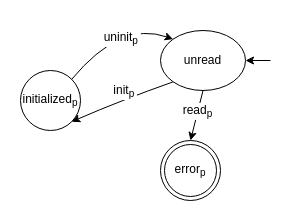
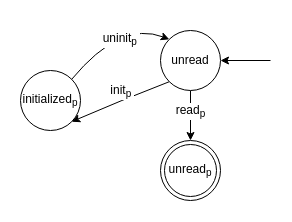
  <mxCell id="0" />
  <mxCell id="1" parent="0" />
  <mxCell id="2" value="initialized&lt;sub&gt;p&lt;/sub&gt;" style="ellipse;whiteSpace=wrap;html=1;aspect=fixed;" parent="1" vertex="1"><mxGeometry x="20" y="70" width="60" height="60" as="geometry" /></mxCell>
  <mxCell id="3" value="" style="endArrow=classic;html=1;entryX=1;entryY=0.5;entryDx=0;entryDy=0;" parent="1" target="8" edge="1"><mxGeometry width="50" height="50" relative="1" as="geometry"><mxPoint x="270" y="60" as="sourcePoint" /><mxPoint x="0" y="120" as="targetPoint" /></mxGeometry></mxCell>
  <mxCell id="4" style="rounded=0;orthogonalLoop=1;jettySize=auto;html=1;exitX=0.5;exitY=1;exitDx=0;exitDy=0;entryX=0.5;entryY=0;entryDx=0;entryDy=0;" parent="1" source="8" edge="1"><mxGeometry relative="1" as="geometry"><mxPoint x="190" y="140" as="targetPoint" /></mxGeometry></mxCell>
  <mxCell id="5" value="read&lt;sub&gt;p&lt;/sub&gt;" style="text;html=1;align=center;verticalAlign=middle;resizable=0;points=[];labelBackgroundColor=#ffffff;" parent="4" vertex="1" connectable="0"><mxGeometry x="-0.2" y="-1" relative="1" as="geometry"><mxPoint as="offset" /></mxGeometry></mxCell>
  <mxCell id="6" style="edgeStyle=none;orthogonalLoop=1;jettySize=auto;html=1;exitX=0;exitY=1;exitDx=0;exitDy=0;entryX=1;entryY=1;entryDx=0;entryDy=0;curved=1;" parent="1" source="8" target="2" edge="1"><mxGeometry relative="1" as="geometry"><mxPoint x="80" y="60" as="targetPoint" /><Array as="points"><mxPoint x="120" y="100" /></Array></mxGeometry></mxCell>
  <mxCell id="7" value="&amp;nbsp;init&lt;sub&gt;p&amp;nbsp;&lt;/sub&gt;" style="text;html=1;align=center;verticalAlign=middle;resizable=0;points=[];labelBackgroundColor=#ffffff;" parent="6" vertex="1" connectable="0"><mxGeometry x="-0.222" y="1" relative="1" as="geometry"><mxPoint x="-11" y="-6" as="offset" /></mxGeometry></mxCell>
- <mxCell id="8" value="unread" style="ellipse;whiteSpace=wrap;html=1;aspect=fixed;" parent="1" vertex="1"><mxGeometry x="160" y="30" width="85" height="60" as="geometry" /></mxCell>
- <mxCell id="9" value="error&lt;sub&gt;p&lt;/sub&gt;" style="ellipse;shape=doubleEllipse;whiteSpace=wrap;html=1;aspect=fixed;" parent="1" vertex="1"><mxGeometry x="160" y="140" width="60" height="60" as="geometry" /></mxCell>
+ <mxCell id="8" value="unread" style="ellipse;whiteSpace=wrap;html=1;aspect=fixed;" parent="1" vertex="1"><mxGeometry x="160" y="30" width="60" height="60" as="geometry" /></mxCell>
+ <mxCell id="9" value="unread&lt;sub&gt;p&lt;/sub&gt;" style="ellipse;shape=doubleEllipse;whiteSpace=wrap;html=1;aspect=fixed;" parent="1" vertex="1"><mxGeometry x="160" y="140" width="60" height="60" as="geometry" /></mxCell>
  <mxCell id="10" value="" style="endArrow=classic;html=1;exitX=1;exitY=0;exitDx=0;exitDy=0;entryX=0;entryY=0;entryDx=0;entryDy=0;curved=1;" parent="1" source="2" target="8" edge="1"><mxGeometry width="50" height="50" relative="1" as="geometry"><mxPoint x="10" y="270" as="sourcePoint" /><mxPoint x="60" y="220" as="targetPoint" /><Array as="points"><mxPoint x="120" y="20" /></Array></mxGeometry></mxCell>
  <mxCell id="11" value="&amp;nbsp;uninit&lt;sub&gt;p&amp;nbsp;&lt;/sub&gt;" style="text;html=1;align=center;verticalAlign=middle;resizable=0;points=[];labelBackgroundColor=#ffffff;" parent="10" vertex="1" connectable="0"><mxGeometry x="-0.161" y="-14" relative="1" as="geometry"><mxPoint x="2" y="-8" as="offset" /></mxGeometry></mxCell>
